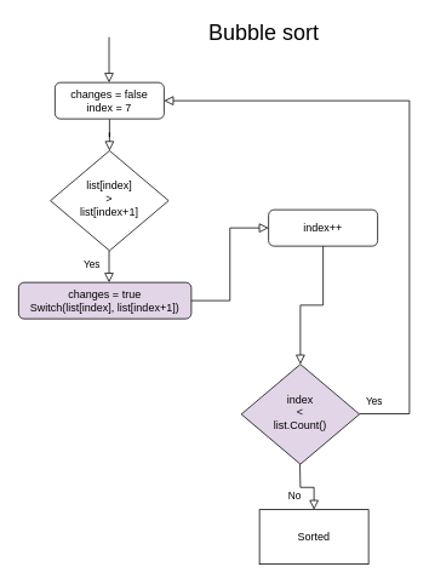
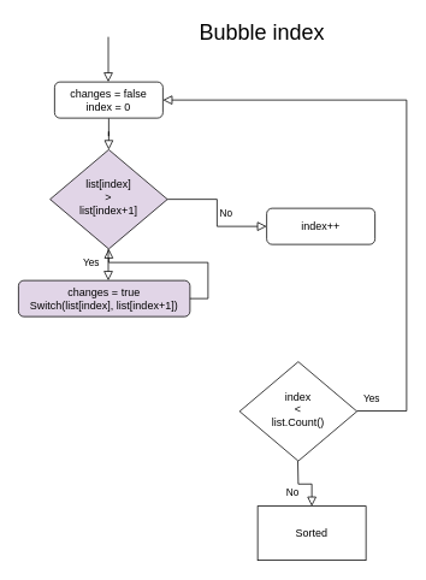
  <mxCell id="0" />
  <mxCell id="1" parent="0" />
  <mxCell id="2" value="" style="rounded=0;html=1;jettySize=auto;orthogonalLoop=1;fontSize=11;endArrow=block;endFill=0;endSize=8;strokeWidth=1;shadow=0;labelBackgroundColor=none;edgeStyle=orthogonalEdgeStyle;" parent="1" source="3" target="5" edge="1"><mxGeometry relative="1" as="geometry" /></mxCell>
- <mxCell id="3" value="changes = false&lt;br&gt;index = 7" style="rounded=1;whiteSpace=wrap;html=1;fontSize=12;glass=0;strokeWidth=1;shadow=0;" parent="1" vertex="1"><mxGeometry x="60" y="90" width="120" height="40" as="geometry" /></mxCell>
- <mxCell id="5" value="list[index]&lt;br&gt;&amp;gt;&lt;br&gt;list[index+1]" style="rhombus;whiteSpace=wrap;html=1;shadow=0;fontFamily=Helvetica;fontSize=12;align=center;strokeWidth=1;spacing=6;spacingTop=-4;" parent="1" vertex="1"><mxGeometry x="55" y="165" width="130" height="110" as="geometry" /></mxCell>
+ <mxCell id="3" value="changes = false&lt;br&gt;index = 0" style="rounded=1;whiteSpace=wrap;html=1;fontSize=12;glass=0;strokeWidth=1;shadow=0;" parent="1" vertex="1"><mxGeometry x="60" y="90" width="120" height="40" as="geometry" /></mxCell>
+ <mxCell id="4" value="No" style="edgeStyle=orthogonalEdgeStyle;rounded=0;html=1;jettySize=auto;orthogonalLoop=1;fontSize=11;endArrow=block;endFill=0;endSize=8;strokeWidth=1;shadow=0;labelBackgroundColor=none;" parent="1" source="5" target="6" edge="1"><mxGeometry y="10" relative="1" as="geometry"><mxPoint as="offset" /></mxGeometry></mxCell>
+ <mxCell id="5" value="list[index]&lt;br&gt;&amp;gt;&lt;br&gt;list[index+1]" style="rhombus;whiteSpace=wrap;html=1;shadow=0;fontFamily=Helvetica;fontSize=12;align=center;strokeWidth=1;spacing=6;spacingTop=-4;fillColor=#e1d5e7;" parent="1" vertex="1"><mxGeometry x="55" y="165" width="130" height="110" as="geometry" /></mxCell>
  <mxCell id="6" value="index++" style="rounded=1;whiteSpace=wrap;html=1;fontSize=12;glass=0;strokeWidth=1;shadow=0;" parent="1" vertex="1"><mxGeometry x="295" y="230" width="120" height="40" as="geometry" /></mxCell>
  <mxCell id="7" value="" style="rounded=0;html=1;jettySize=auto;orthogonalLoop=1;fontSize=11;endArrow=block;endFill=0;endSize=8;strokeWidth=1;shadow=0;labelBackgroundColor=none;edgeStyle=orthogonalEdgeStyle;" edge="1" parent="1"><mxGeometry relative="1" as="geometry"><mxPoint x="119.5" y="40" as="sourcePoint" /><mxPoint x="119.5" y="90" as="targetPoint" /></mxGeometry></mxCell>
- <mxCell id="8" value="" style="rounded=0;html=1;jettySize=auto;orthogonalLoop=1;fontSize=11;endArrow=block;endFill=0;endSize=8;strokeWidth=1;shadow=0;labelBackgroundColor=none;edgeStyle=orthogonalEdgeStyle;entryX=0.5;entryY=0;entryDx=0;entryDy=0;exitX=0.5;exitY=1;exitDx=0;exitDy=0;" edge="1" parent="1" source="6" target="12"><mxGeometry relative="1" as="geometry"><mxPoint x="350" y="180" as="sourcePoint" /><mxPoint x="300" y="135" as="targetPoint" /></mxGeometry></mxCell>
  <mxCell id="9" value="Yes" style="rounded=0;html=1;jettySize=auto;orthogonalLoop=1;fontSize=11;endArrow=block;endFill=0;endSize=8;strokeWidth=1;shadow=0;labelBackgroundColor=none;edgeStyle=orthogonalEdgeStyle;align=right;" edge="1" parent="1"><mxGeometry x="-0.143" y="-9" relative="1" as="geometry"><mxPoint x="119.5" y="275" as="sourcePoint" /><mxPoint x="119.5" y="310" as="targetPoint" /><mxPoint as="offset" /></mxGeometry></mxCell>
  <mxCell id="10" value="changes = true&lt;br&gt;Switch(list[index], list[index+1])" style="rounded=1;whiteSpace=wrap;html=1;fontSize=12;glass=0;strokeWidth=1;shadow=0;fillColor=#e1d5e7;" vertex="1" parent="1"><mxGeometry x="20" y="310" width="190" height="40" as="geometry" /></mxCell>
- <mxCell id="11" value="" style="rounded=0;html=1;jettySize=auto;orthogonalLoop=1;fontSize=11;endArrow=block;endFill=0;endSize=8;strokeWidth=1;shadow=0;labelBackgroundColor=none;edgeStyle=orthogonalEdgeStyle;entryX=0;entryY=0.5;entryDx=0;entryDy=0;exitX=1;exitY=0.5;exitDx=0;exitDy=0;" edge="1" parent="1" source="10" target="6"><mxGeometry relative="1" as="geometry"><mxPoint x="490" y="310" as="sourcePoint" /><mxPoint x="360" y="220" as="targetPoint" /></mxGeometry></mxCell>
- <mxCell id="12" value="index&lt;br&gt;&amp;lt;&lt;br&gt;list.Count()" style="rhombus;whiteSpace=wrap;html=1;shadow=0;fontFamily=Helvetica;fontSize=12;align=center;strokeWidth=1;spacing=6;spacingTop=-4;fillColor=#e1d5e7;" vertex="1" parent="1"><mxGeometry x="265" y="400" width="130" height="110" as="geometry" /></mxCell>
+ <mxCell id="11" value="" style="rounded=0;html=1;jettySize=auto;orthogonalLoop=1;fontSize=11;endArrow=block;endFill=0;endSize=8;strokeWidth=1;shadow=0;labelBackgroundColor=none;edgeStyle=orthogonalEdgeStyle;exitX=1;exitY=0.5;exitDx=0;exitDy=0;" edge="1" parent="1" source="10" target="5"><mxGeometry relative="1" as="geometry"><mxPoint x="490" y="310" as="sourcePoint" /><mxPoint x="360" y="220" as="targetPoint" /></mxGeometry></mxCell>
+ <mxCell id="12" value="index&lt;br&gt;&amp;lt;&lt;br&gt;list.Count()" style="rhombus;whiteSpace=wrap;html=1;shadow=0;fontFamily=Helvetica;fontSize=12;align=center;strokeWidth=1;spacing=6;spacingTop=-4;" vertex="1" parent="1"><mxGeometry x="265" y="400" width="130" height="110" as="geometry" /></mxCell>
  <mxCell id="13" value="" style="rounded=0;html=1;jettySize=auto;orthogonalLoop=1;fontSize=11;endArrow=block;endFill=0;endSize=8;strokeWidth=1;shadow=0;labelBackgroundColor=none;edgeStyle=orthogonalEdgeStyle;entryX=1;entryY=0.5;entryDx=0;entryDy=0;exitX=1;exitY=0.5;exitDx=0;exitDy=0;" edge="1" parent="1" target="3"><mxGeometry relative="1" as="geometry"><mxPoint x="395" y="454.5" as="sourcePoint" /><mxPoint x="455" y="454.5" as="targetPoint" /><Array as="points"><mxPoint x="450" y="455" /><mxPoint x="450" y="110" /></Array></mxGeometry></mxCell>
  <mxCell id="14" value="Yes" style="edgeLabel;html=1;align=center;verticalAlign=middle;resizable=0;points=[];" vertex="1" connectable="0" parent="13"><mxGeometry x="-0.396" y="-3" relative="1" as="geometry"><mxPoint x="-43" y="133" as="offset" /></mxGeometry></mxCell>
  <mxCell id="15" value="No" style="rounded=0;html=1;jettySize=auto;orthogonalLoop=1;fontSize=11;endArrow=block;endFill=0;endSize=8;strokeWidth=1;shadow=0;labelBackgroundColor=none;edgeStyle=orthogonalEdgeStyle;align=right;entryX=0.5;entryY=0;entryDx=0;entryDy=0;" edge="1" parent="1" target="16"><mxGeometry x="-0.143" y="-9" relative="1" as="geometry"><mxPoint x="329.5" y="510" as="sourcePoint" /><mxPoint x="329.5" y="545" as="targetPoint" /><mxPoint as="offset" /></mxGeometry></mxCell>
  <mxCell id="16" value="Sorted" style="rounded=0;whiteSpace=wrap;html=1;" vertex="1" parent="1"><mxGeometry x="285" y="560" width="120" height="60" as="geometry" /></mxCell>
- <mxCell id="17" value="&lt;font style=&quot;font-size: 24px&quot;&gt;Bubble sort&lt;/font&gt;" style="text;html=1;strokeColor=none;fillColor=none;align=center;verticalAlign=middle;whiteSpace=wrap;rounded=0;" vertex="1" parent="1"><mxGeometry x="190" y="20" width="200" height="30" as="geometry" /></mxCell>
+ <mxCell id="17" value="&lt;font style=&quot;font-size: 24px&quot;&gt;Bubble index&lt;/font&gt;" style="text;html=1;strokeColor=none;fillColor=none;align=center;verticalAlign=middle;whiteSpace=wrap;rounded=0;" vertex="1" parent="1"><mxGeometry x="190" y="20" width="200" height="30" as="geometry" /></mxCell>
